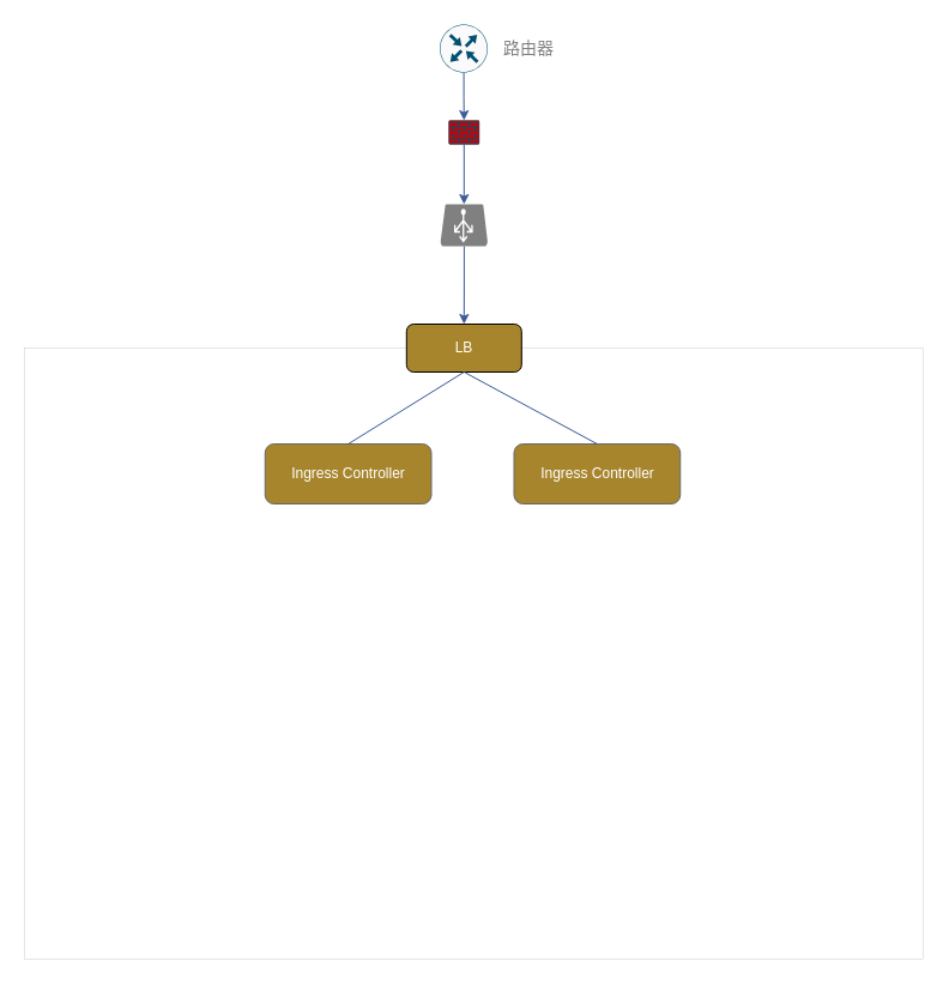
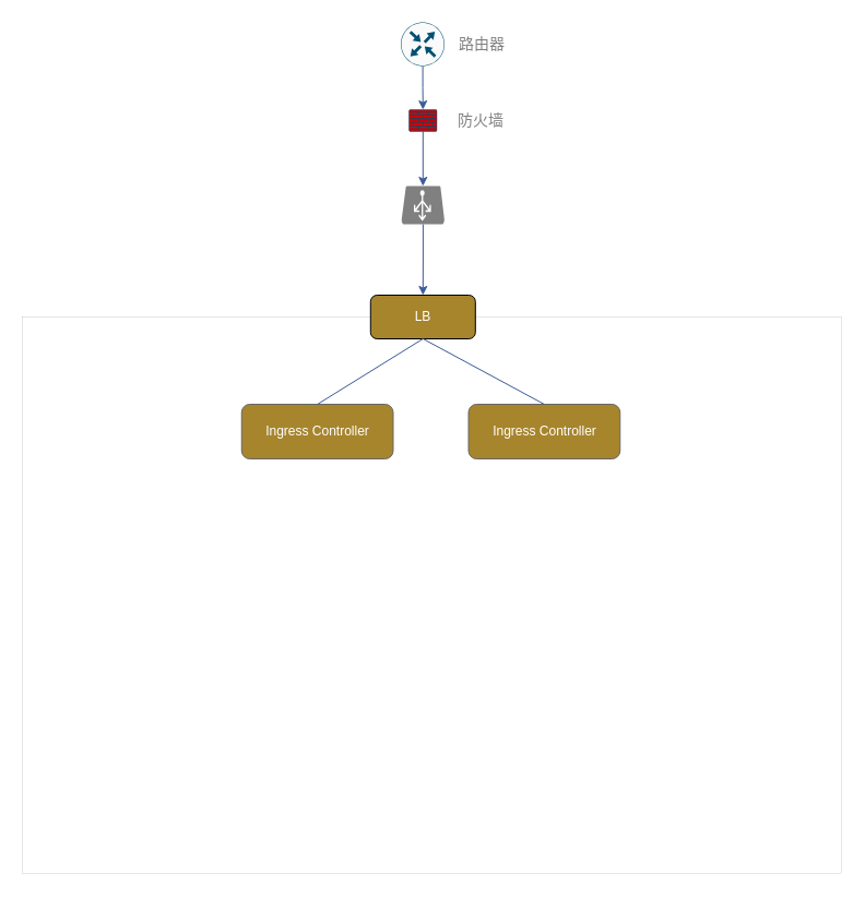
  <mxCell id="0" />
  <mxCell id="1" parent="0" />
  <mxCell id="2" value="" style="rounded=0;whiteSpace=wrap;html=1;strokeWidth=0;" parent="1" vertex="1"><mxGeometry x="20" y="290" width="750" height="510" as="geometry" /></mxCell>
  <mxCell id="3" value="&lt;font style=&quot;font-size: 12px;&quot; color=&quot;#ffffff&quot;&gt;Ingress Controller&lt;/font&gt;" style="rounded=1;whiteSpace=wrap;html=1;fillColor=#A7852D;fontColor=#333333;strokeColor=#666666;" parent="1" vertex="1"><mxGeometry x="428.5" y="370" width="138.75" height="50" as="geometry" /></mxCell>
  <mxCell id="4" style="edgeStyle=orthogonalEdgeStyle;rounded=0;orthogonalLoop=1;jettySize=auto;html=1;entryX=0.5;entryY=0;entryDx=0;entryDy=0;strokeColor=#3B5C97;fontColor=#FFFFFF;" edge="1" parent="1" source="5" target="13"><mxGeometry relative="1" as="geometry" /></mxCell>
  <mxCell id="5" value="" style="verticalLabelPosition=bottom;html=1;verticalAlign=top;align=center;strokeColor=none;fillColor=#808080;shape=mxgraph.azure.azure_load_balancer;fontSize=14;fontColor=#FFFFFF;" parent="1" vertex="1"><mxGeometry x="367.05" y="170" width="39.5" height="35" as="geometry" /></mxCell>
  <mxCell id="6" value="&lt;font style=&quot;font-size: 12px;&quot; color=&quot;#ffffff&quot;&gt;Ingress Controller&lt;/font&gt;" style="rounded=1;whiteSpace=wrap;html=1;fillColor=#A7852D;fontColor=#333333;strokeColor=#666666;" parent="1" vertex="1"><mxGeometry x="220.75" y="370" width="138.75" height="50" as="geometry" /></mxCell>
  <mxCell id="7" value="&lt;font color=&quot;#808080&quot;&gt;路由器&lt;/font&gt;" style="text;html=1;strokeColor=none;fillColor=none;align=center;verticalAlign=middle;whiteSpace=wrap;rounded=0;fontSize=14;fontColor=#FFFFFF;" vertex="1" parent="1"><mxGeometry x="410" y="25" width="61.5" height="30" as="geometry" /></mxCell>
  <mxCell id="8" style="edgeStyle=orthogonalEdgeStyle;rounded=0;orthogonalLoop=1;jettySize=auto;html=1;entryX=0.5;entryY=0;entryDx=0;entryDy=0;entryPerimeter=0;fontColor=#808080;strokeColor=#3B5C97;" edge="1" parent="1" source="9" target="11"><mxGeometry relative="1" as="geometry" /></mxCell>
  <mxCell id="9" value="" style="sketch=0;points=[[0.5,0,0],[1,0.5,0],[0.5,1,0],[0,0.5,0],[0.145,0.145,0],[0.856,0.145,0],[0.855,0.856,0],[0.145,0.855,0]];verticalLabelPosition=bottom;html=1;verticalAlign=top;aspect=fixed;align=center;pointerEvents=1;shape=mxgraph.cisco19.rect;prIcon=router;fillColor=#FAFAFA;strokeColor=#005073;fontColor=#808080;" vertex="1" parent="1"><mxGeometry x="366.55" y="20" width="40" height="40" as="geometry" /></mxCell>
  <mxCell id="10" style="edgeStyle=orthogonalEdgeStyle;rounded=0;orthogonalLoop=1;jettySize=auto;html=1;entryX=0.5;entryY=0;entryDx=0;entryDy=0;entryPerimeter=0;strokeColor=#3B5C97;fontColor=#808080;" edge="1" parent="1" source="11" target="5"><mxGeometry relative="1" as="geometry" /></mxCell>
  <mxCell id="11" value="" style="points=[[0.015,0.015,0],[0.985,0.015,0],[0.985,0.985,0],[0.015,0.985,0],[0.25,0,0],[0.5,0,0],[0.75,0,0],[1,0.25,0],[1,0.5,0],[1,0.75,0],[0.75,1,0],[0.5,1,0],[0.25,1,0],[0,0.75,0],[0,0.5,0],[0,0.25,0]];verticalLabelPosition=bottom;html=1;verticalAlign=top;aspect=fixed;align=center;pointerEvents=1;shape=mxgraph.cisco19.rect;prIcon=firewall;fillColor=#CC0000;strokeColor=#005073;" vertex="1" parent="1"><mxGeometry x="374" y="100" width="25.61" height="20" as="geometry" /></mxCell>
+ <mxCell id="12" value="&lt;font color=&quot;#808080&quot;&gt;防火墙&lt;/font&gt;" style="text;html=1;strokeColor=none;fillColor=none;align=center;verticalAlign=middle;whiteSpace=wrap;rounded=0;fontSize=14;fontColor=#FFFFFF;" vertex="1" parent="1"><mxGeometry x="409.44" y="95" width="61.5" height="30" as="geometry" /></mxCell>
  <mxCell id="13" value="&lt;font color=&quot;#ffffff&quot;&gt;LB&lt;/font&gt;" style="rounded=1;whiteSpace=wrap;html=1;fontColor=#808080;fillColor=#a7852d;" vertex="1" parent="1"><mxGeometry x="338.8" y="270" width="96" height="40" as="geometry" /></mxCell>
  <mxCell id="14" value="" style="endArrow=none;html=1;rounded=0;strokeColor=#3B5C97;fontColor=#FFFFFF;entryX=0.5;entryY=1;entryDx=0;entryDy=0;exitX=0.5;exitY=0;exitDx=0;exitDy=0;" edge="1" parent="1" source="6" target="13"><mxGeometry width="50" height="50" relative="1" as="geometry"><mxPoint x="440" y="220" as="sourcePoint" /><mxPoint x="490" y="170" as="targetPoint" /></mxGeometry></mxCell>
  <mxCell id="15" value="" style="endArrow=none;html=1;rounded=0;strokeColor=#3B5C97;fontColor=#FFFFFF;entryX=0.5;entryY=1;entryDx=0;entryDy=0;exitX=0.5;exitY=0;exitDx=0;exitDy=0;" edge="1" parent="1" source="3" target="13"><mxGeometry width="50" height="50" relative="1" as="geometry"><mxPoint x="300.125" y="380" as="sourcePoint" /><mxPoint x="396.8" y="320" as="targetPoint" /></mxGeometry></mxCell>
